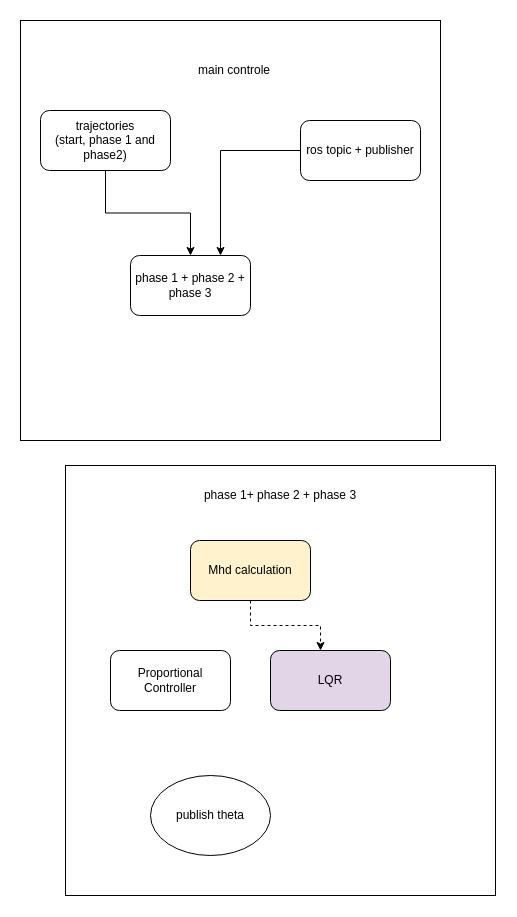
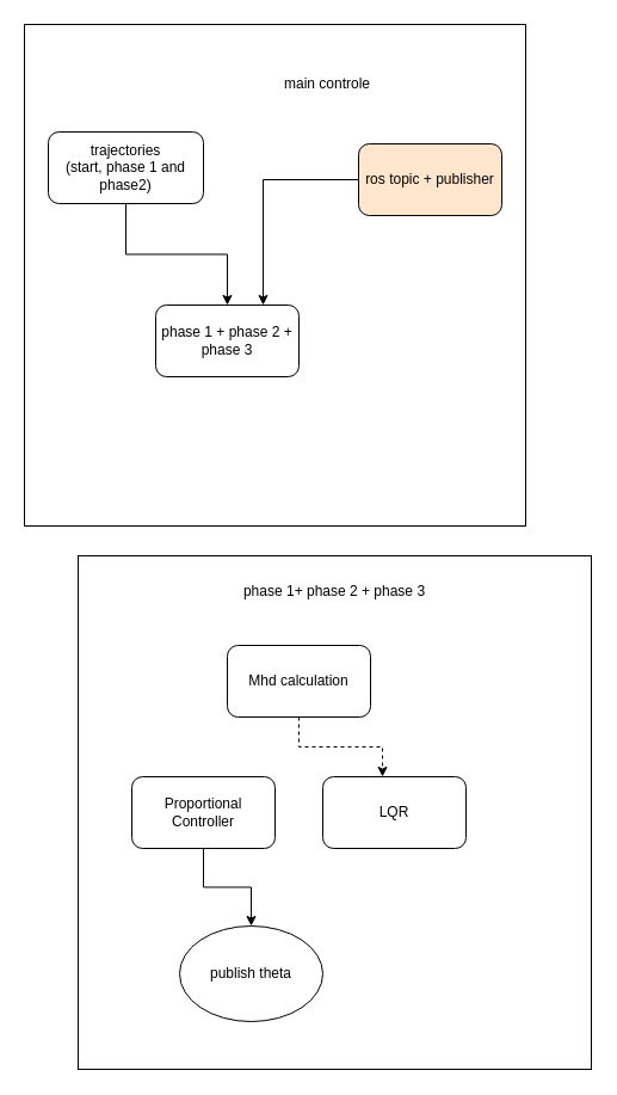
  <mxCell id="0" />
  <mxCell id="1" parent="0" />
  <mxCell id="2" value="" style="whiteSpace=wrap;html=1;aspect=fixed;" vertex="1" parent="1"><mxGeometry x="20" y="20" width="420" height="420" as="geometry" /></mxCell>
- <mxCell id="3" value="main controle" style="text;html=1;strokeColor=none;fillColor=none;align=center;verticalAlign=middle;whiteSpace=wrap;rounded=0;" vertex="1" parent="1"><mxGeometry x="184" y="60" width="100" height="20" as="geometry" /></mxCell>
+ <mxCell id="3" value="main controle" style="text;html=1;strokeColor=none;fillColor=none;align=center;verticalAlign=middle;whiteSpace=wrap;rounded=0;" vertex="1" parent="1"><mxGeometry x="224" y="60" width="100" height="20" as="geometry" /></mxCell>
  <mxCell id="4" style="edgeStyle=orthogonalEdgeStyle;rounded=0;orthogonalLoop=1;jettySize=auto;html=1;exitX=0.5;exitY=1;exitDx=0;exitDy=0;" edge="1" parent="1" source="5" target="6"><mxGeometry relative="1" as="geometry" /></mxCell>
  <mxCell id="5" value="&lt;div&gt;trajectories&lt;/div&gt;&lt;div&gt;(start, phase 1 and phase2)&lt;br&gt;&lt;/div&gt;" style="rounded=1;whiteSpace=wrap;html=1;" vertex="1" parent="1"><mxGeometry x="40" y="110" width="130" height="60" as="geometry" /></mxCell>
  <mxCell id="6" value="phase 1 + phase 2 + phase 3" style="rounded=1;whiteSpace=wrap;html=1;" vertex="1" parent="1"><mxGeometry x="130" y="255" width="120" height="60" as="geometry" /></mxCell>
  <mxCell id="7" style="edgeStyle=orthogonalEdgeStyle;rounded=0;orthogonalLoop=1;jettySize=auto;html=1;exitX=0;exitY=0.5;exitDx=0;exitDy=0;entryX=0.75;entryY=0;entryDx=0;entryDy=0;" edge="1" parent="1" source="8" target="6"><mxGeometry relative="1" as="geometry" /></mxCell>
- <mxCell id="8" value="ros topic + publisher" style="rounded=1;whiteSpace=wrap;html=1;" vertex="1" parent="1"><mxGeometry x="300" y="120" width="120" height="60" as="geometry" /></mxCell>
+ <mxCell id="8" value="ros topic + publisher" style="rounded=1;whiteSpace=wrap;html=1;fillColor=#ffe6cc;" vertex="1" parent="1"><mxGeometry x="300" y="120" width="120" height="60" as="geometry" /></mxCell>
  <mxCell id="9" value="" style="whiteSpace=wrap;html=1;aspect=fixed;" vertex="1" parent="1"><mxGeometry x="65" y="465" width="430" height="430" as="geometry" /></mxCell>
  <mxCell id="10" value="phase 1+ phase 2 + phase 3" style="text;html=1;strokeColor=none;fillColor=none;align=center;verticalAlign=middle;whiteSpace=wrap;rounded=0;" vertex="1" parent="1"><mxGeometry x="190" y="485" width="180" height="20" as="geometry" /></mxCell>
  <mxCell id="11" style="edgeStyle=orthogonalEdgeStyle;rounded=0;orthogonalLoop=1;jettySize=auto;html=1;entryX=0.417;entryY=0;entryDx=0;entryDy=0;entryPerimeter=0;dashed=1;" edge="1" parent="1" source="12" target="15"><mxGeometry relative="1" as="geometry" /></mxCell>
- <mxCell id="12" value="Mhd calculation" style="rounded=1;whiteSpace=wrap;html=1;fillColor=#fff2cc;" vertex="1" parent="1"><mxGeometry x="190" y="540" width="120" height="60" as="geometry" /></mxCell>
+ <mxCell id="12" value="Mhd calculation" style="rounded=1;whiteSpace=wrap;html=1;" vertex="1" parent="1"><mxGeometry x="190" y="540" width="120" height="60" as="geometry" /></mxCell>
+ <mxCell id="13" style="edgeStyle=orthogonalEdgeStyle;rounded=0;orthogonalLoop=1;jettySize=auto;html=1;entryX=0.5;entryY=0;entryDx=0;entryDy=0;" edge="1" parent="1" source="14" target="16"><mxGeometry relative="1" as="geometry" /></mxCell>
  <mxCell id="14" value="Proportional Controller" style="rounded=1;whiteSpace=wrap;html=1;" vertex="1" parent="1"><mxGeometry x="110" y="650" width="120" height="60" as="geometry" /></mxCell>
- <mxCell id="15" value="LQR" style="rounded=1;whiteSpace=wrap;html=1;fillColor=#e1d5e7;" vertex="1" parent="1"><mxGeometry x="270" y="650" width="120" height="60" as="geometry" /></mxCell>
+ <mxCell id="15" value="LQR" style="rounded=1;whiteSpace=wrap;html=1;" vertex="1" parent="1"><mxGeometry x="270" y="650" width="120" height="60" as="geometry" /></mxCell>
  <mxCell id="16" value="publish theta" style="ellipse;whiteSpace=wrap;html=1;" vertex="1" parent="1"><mxGeometry x="150" y="775" width="120" height="80" as="geometry" /></mxCell>
